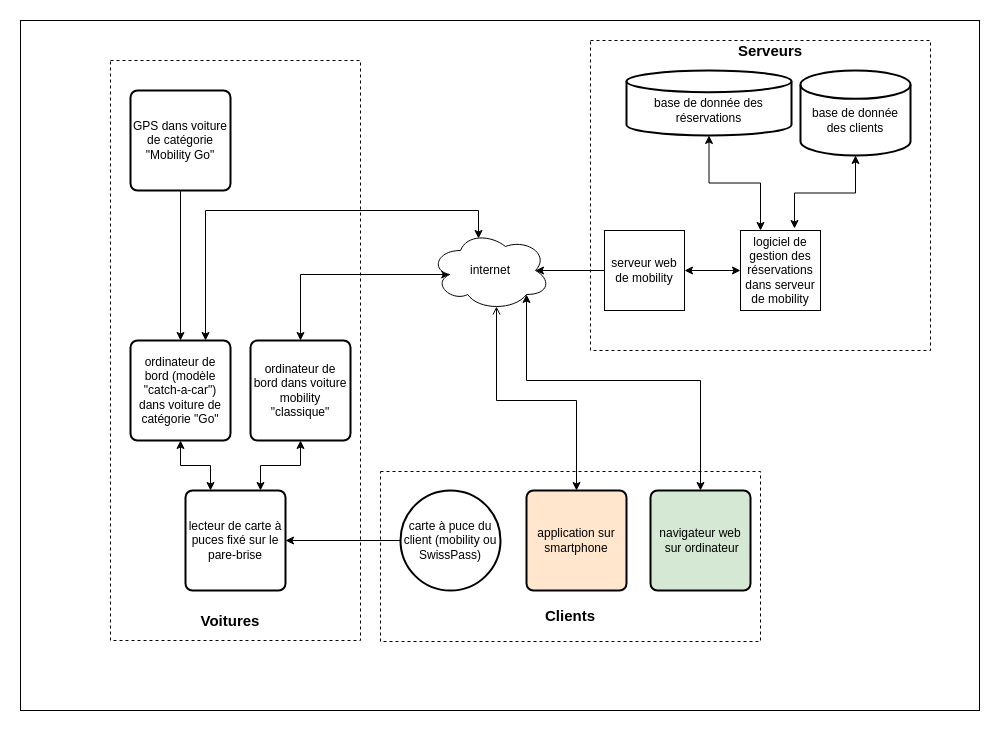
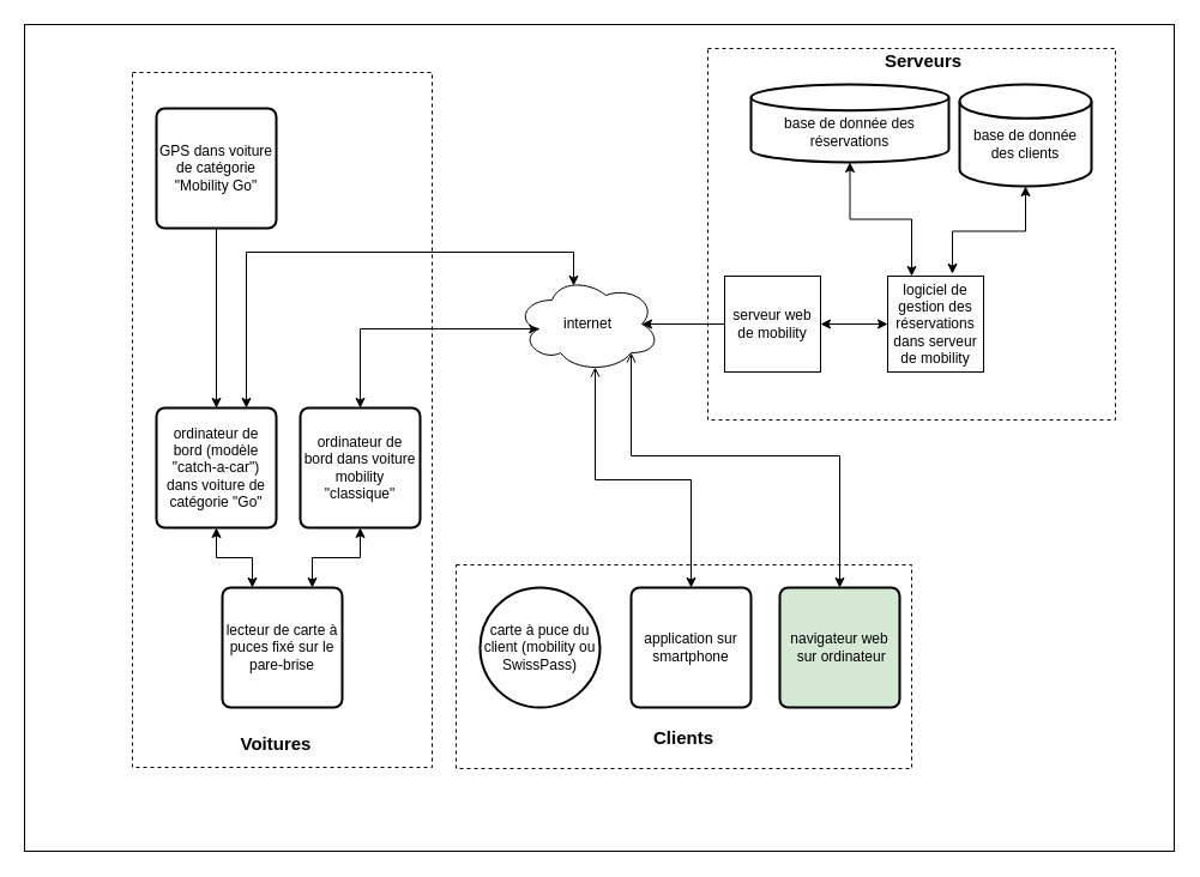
  <mxCell id="0" />
  <mxCell id="1" parent="0" />
  <mxCell id="2" value="" style="rounded=0;whiteSpace=wrap;html=1;fillColor=none;fontSize=15;" parent="1" vertex="1"><mxGeometry x="20" y="20" width="959" height="690" as="geometry" /></mxCell>
  <mxCell id="3" value="" style="rounded=0;whiteSpace=wrap;html=1;dashed=1;fillColor=none;fontSize=15;" parent="1" vertex="1"><mxGeometry x="380" y="471" width="380" height="170" as="geometry" /></mxCell>
  <mxCell id="4" value="" style="rounded=0;whiteSpace=wrap;html=1;dashed=1;fillColor=none;" parent="1" vertex="1"><mxGeometry x="110" y="60" width="250" height="580" as="geometry" /></mxCell>
  <mxCell id="5" value="" style="rounded=0;whiteSpace=wrap;html=1;dashed=1;fillColor=none;fontSize=15;" parent="1" vertex="1"><mxGeometry x="590" y="40" width="340" height="310" as="geometry" /></mxCell>
  <mxCell id="6" style="edgeStyle=orthogonalEdgeStyle;rounded=0;orthogonalLoop=1;jettySize=auto;html=1;exitX=0.5;exitY=0;exitDx=0;exitDy=0;entryX=0.16;entryY=0.55;entryDx=0;entryDy=0;entryPerimeter=0;startArrow=classic;startFill=1;" edge="1" parent="1" source="8" target="18"><mxGeometry relative="1" as="geometry"><Array as="points"><mxPoint x="300" y="274" /></Array></mxGeometry></mxCell>
  <mxCell id="7" style="edgeStyle=orthogonalEdgeStyle;rounded=0;orthogonalLoop=1;jettySize=auto;html=1;exitX=0.5;exitY=1;exitDx=0;exitDy=0;entryX=0.75;entryY=0;entryDx=0;entryDy=0;startArrow=classic;startFill=1;" edge="1" parent="1" source="8" target="32"><mxGeometry relative="1" as="geometry" /></mxCell>
  <mxCell id="8" value="ordinateur de bord dans voiture mobility &quot;classique&quot;" style="rounded=1;whiteSpace=wrap;html=1;absoluteArcSize=1;arcSize=14;strokeWidth=2;" parent="1" vertex="1"><mxGeometry x="250" y="340" width="100" height="100" as="geometry" /></mxCell>
  <mxCell id="9" style="edgeStyle=orthogonalEdgeStyle;rounded=0;orthogonalLoop=1;jettySize=auto;html=1;exitX=0.5;exitY=0;exitDx=0;exitDy=0;startArrow=classic;startFill=1;strokeColor=#000000;entryX=0.55;entryY=0.95;entryDx=0;entryDy=0;entryPerimeter=0;endArrow=open;" parent="1" source="10" target="18" edge="1"><mxGeometry relative="1" as="geometry"><mxPoint x="517" y="304" as="targetPoint" /></mxGeometry></mxCell>
- <mxCell id="10" value="application sur smartphone" style="rounded=1;whiteSpace=wrap;html=1;absoluteArcSize=1;arcSize=14;strokeWidth=2;fillColor=#ffe6cc;" parent="1" vertex="1"><mxGeometry x="526" y="490" width="100" height="100" as="geometry" /></mxCell>
- <mxCell id="11" style="edgeStyle=orthogonalEdgeStyle;rounded=0;orthogonalLoop=1;jettySize=auto;html=1;exitX=0.5;exitY=0;exitDx=0;exitDy=0;entryX=0.8;entryY=0.8;entryDx=0;entryDy=0;entryPerimeter=0;startArrow=classic;startFill=1;endArrow=classic;endFill=1;" edge="1" parent="1" source="12" target="18"><mxGeometry relative="1" as="geometry"><Array as="points"><mxPoint x="700" y="380" /><mxPoint x="526" y="380" /></Array></mxGeometry></mxCell>
+ <mxCell id="10" value="application sur smartphone" style="rounded=1;whiteSpace=wrap;html=1;absoluteArcSize=1;arcSize=14;strokeWidth=2;" parent="1" vertex="1"><mxGeometry x="526" y="490" width="100" height="100" as="geometry" /></mxCell>
+ <mxCell id="11" style="edgeStyle=orthogonalEdgeStyle;rounded=0;orthogonalLoop=1;jettySize=auto;html=1;exitX=0.5;exitY=0;exitDx=0;exitDy=0;entryX=0.8;entryY=0.8;entryDx=0;entryDy=0;entryPerimeter=0;startArrow=classic;startFill=1;endArrow=open;endFill=1;" edge="1" parent="1" source="12" target="18"><mxGeometry relative="1" as="geometry"><Array as="points"><mxPoint x="700" y="380" /><mxPoint x="526" y="380" /></Array></mxGeometry></mxCell>
  <mxCell id="12" value="navigateur web&lt;br&gt;&amp;nbsp;sur ordinateur" style="rounded=1;whiteSpace=wrap;html=1;absoluteArcSize=1;arcSize=14;strokeWidth=2;fillColor=#d5e8d4;" parent="1" vertex="1"><mxGeometry x="650" y="490" width="100" height="100" as="geometry" /></mxCell>
  <mxCell id="13" style="edgeStyle=orthogonalEdgeStyle;rounded=0;orthogonalLoop=1;jettySize=auto;html=1;exitX=0.5;exitY=1;exitDx=0;exitDy=0;exitPerimeter=0;entryX=0.25;entryY=0;entryDx=0;entryDy=0;startArrow=classic;startFill=1;" parent="1" source="14" target="26" edge="1"><mxGeometry relative="1" as="geometry" /></mxCell>
  <mxCell id="14" value="&lt;br&gt;base de donnée des &lt;br&gt;réservations" style="strokeWidth=2;html=1;shape=mxgraph.flowchart.database;whiteSpace=wrap;" parent="1" vertex="1"><mxGeometry x="626" y="70" width="165" height="65" as="geometry" /></mxCell>
  <mxCell id="15" style="edgeStyle=orthogonalEdgeStyle;rounded=0;orthogonalLoop=1;jettySize=auto;html=1;exitX=0.5;exitY=1;exitDx=0;exitDy=0;exitPerimeter=0;entryX=0.675;entryY=-0.025;entryDx=0;entryDy=0;entryPerimeter=0;startArrow=classic;startFill=1;strokeColor=#000000;" parent="1" source="16" target="26" edge="1"><mxGeometry relative="1" as="geometry" /></mxCell>
  <mxCell id="16" value="&lt;br&gt;base de donnée des clients" style="strokeWidth=2;html=1;shape=mxgraph.flowchart.database;whiteSpace=wrap;" parent="1" vertex="1"><mxGeometry x="800" y="70" width="110" height="85" as="geometry" /></mxCell>
  <mxCell id="17" style="edgeStyle=orthogonalEdgeStyle;rounded=0;orthogonalLoop=1;jettySize=auto;html=1;exitX=0.875;exitY=0.5;exitDx=0;exitDy=0;exitPerimeter=0;entryX=0;entryY=0.5;entryDx=0;entryDy=0;startArrow=classic;startFill=1;endArrow=none;" parent="1" source="18" target="19" edge="1"><mxGeometry relative="1" as="geometry" /></mxCell>
  <mxCell id="18" value="internet" style="ellipse;shape=cloud;whiteSpace=wrap;html=1;" parent="1" vertex="1"><mxGeometry x="430" y="230" width="120" height="80" as="geometry" /></mxCell>
  <mxCell id="19" value="serveur web de mobility&lt;br&gt;" style="whiteSpace=wrap;html=1;aspect=fixed;" parent="1" vertex="1"><mxGeometry x="604" y="230" width="80" height="80" as="geometry" /></mxCell>
  <mxCell id="20" style="edgeStyle=orthogonalEdgeStyle;rounded=0;orthogonalLoop=1;jettySize=auto;html=1;exitX=0.75;exitY=0;exitDx=0;exitDy=0;entryX=0.4;entryY=0.1;entryDx=0;entryDy=0;entryPerimeter=0;startArrow=classic;startFill=1;" edge="1" parent="1" source="22" target="18"><mxGeometry relative="1" as="geometry"><Array as="points"><mxPoint x="205" y="210" /><mxPoint x="478" y="210" /></Array></mxGeometry></mxCell>
  <mxCell id="21" style="edgeStyle=orthogonalEdgeStyle;rounded=0;orthogonalLoop=1;jettySize=auto;html=1;exitX=0.5;exitY=1;exitDx=0;exitDy=0;entryX=0.25;entryY=0;entryDx=0;entryDy=0;startArrow=classic;startFill=1;" edge="1" parent="1" source="22" target="32"><mxGeometry relative="1" as="geometry" /></mxCell>
  <mxCell id="22" value="ordinateur de bord (modèle &quot;catch-a-car&quot;) dans voiture de catégorie &quot;Go&quot;" style="rounded=1;whiteSpace=wrap;html=1;absoluteArcSize=1;arcSize=14;strokeWidth=2;" parent="1" vertex="1"><mxGeometry x="130" y="340" width="100" height="100" as="geometry" /></mxCell>
  <mxCell id="23" style="edgeStyle=orthogonalEdgeStyle;rounded=0;orthogonalLoop=1;jettySize=auto;html=1;exitX=0.5;exitY=1;exitDx=0;exitDy=0;" parent="1" source="24" target="22" edge="1"><mxGeometry relative="1" as="geometry" /></mxCell>
  <mxCell id="24" value="GPS dans voiture de catégorie &quot;Mobility Go&quot;&lt;br&gt;" style="rounded=1;whiteSpace=wrap;html=1;absoluteArcSize=1;arcSize=14;strokeWidth=2;" parent="1" vertex="1"><mxGeometry x="130" y="90" width="100" height="100" as="geometry" /></mxCell>
  <mxCell id="25" style="edgeStyle=orthogonalEdgeStyle;rounded=0;orthogonalLoop=1;jettySize=auto;html=1;entryX=1;entryY=0.5;entryDx=0;entryDy=0;startArrow=classic;startFill=1;strokeColor=#000000;" parent="1" source="26" target="19" edge="1"><mxGeometry relative="1" as="geometry" /></mxCell>
  <mxCell id="26" value="logiciel de gestion des réservations dans serveur de mobility&lt;br&gt;" style="whiteSpace=wrap;html=1;aspect=fixed;" parent="1" vertex="1"><mxGeometry x="740" y="230" width="80" height="80" as="geometry" /></mxCell>
  <mxCell id="27" value="Voitures" style="text;html=1;strokeColor=none;fillColor=none;align=center;verticalAlign=middle;whiteSpace=wrap;rounded=0;dashed=1;fontStyle=1;fontSize=15;" parent="1" vertex="1"><mxGeometry x="210" y="610" width="40" height="20" as="geometry" /></mxCell>
  <mxCell id="28" value="Serveurs" style="text;html=1;strokeColor=none;fillColor=none;align=center;verticalAlign=middle;whiteSpace=wrap;rounded=0;dashed=1;fontStyle=1;fontSize=15;" parent="1" vertex="1"><mxGeometry x="750" y="40" width="40" height="20" as="geometry" /></mxCell>
  <mxCell id="29" value="Clients" style="text;html=1;strokeColor=none;fillColor=none;align=center;verticalAlign=middle;whiteSpace=wrap;rounded=0;dashed=1;fontStyle=1;fontSize=15;" parent="1" vertex="1"><mxGeometry x="550" y="605" width="40" height="20" as="geometry" /></mxCell>
  <mxCell id="30" value="carte à puce du client (mobility ou SwissPass)" style="ellipse;whiteSpace=wrap;html=1;absoluteArcSize=1;arcSize=14;strokeWidth=2;" parent="1" vertex="1"><mxGeometry x="400" y="490" width="100" height="100" as="geometry" /></mxCell>
- <mxCell id="31" style="edgeStyle=orthogonalEdgeStyle;rounded=0;orthogonalLoop=1;jettySize=auto;html=1;exitX=1;exitY=0.5;exitDx=0;exitDy=0;startArrow=classic;startFill=1;endArrow=none;endFill=0;" edge="1" parent="1" source="32" target="30"><mxGeometry relative="1" as="geometry" /></mxCell>
  <mxCell id="32" value="lecteur de carte à puces fixé sur le pare-brise" style="rounded=1;whiteSpace=wrap;html=1;absoluteArcSize=1;arcSize=14;strokeWidth=2;" parent="1" vertex="1"><mxGeometry x="185" y="490" width="100" height="100" as="geometry" /></mxCell>
